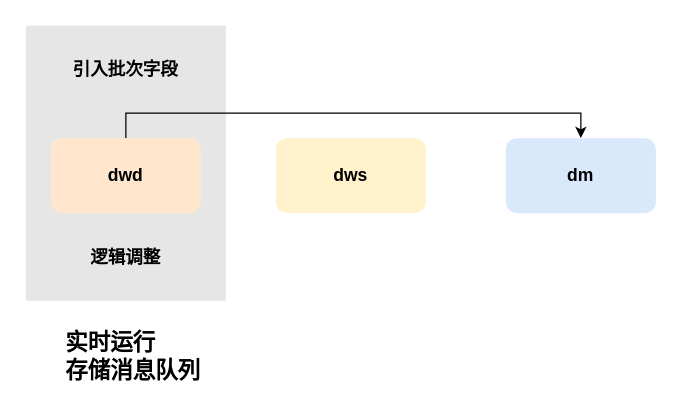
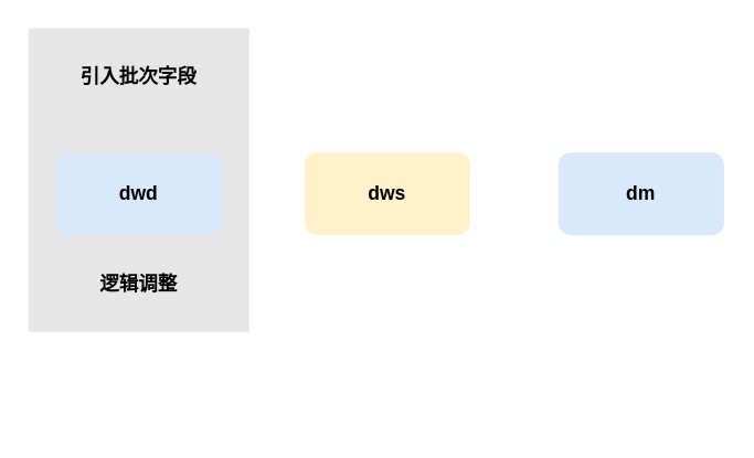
  <mxCell id="0" />
  <mxCell id="1" parent="0" />
  <mxCell id="2" value="" style="rounded=0;whiteSpace=wrap;html=1;strokeColor=none;fillColor=#E6E6E6;" vertex="1" parent="1"><mxGeometry x="20" y="20" width="160" height="220" as="geometry" /></mxCell>
  <mxCell id="3" value="&lt;h3&gt;dws&lt;/h3&gt;" style="rounded=1;whiteSpace=wrap;html=1;fillColor=#fff2cc;strokeColor=none;" vertex="1" parent="1"><mxGeometry x="220" y="110" width="120" height="60" as="geometry" /></mxCell>
  <mxCell id="4" value="&lt;h3&gt;dm&lt;/h3&gt;" style="rounded=1;whiteSpace=wrap;html=1;fillColor=#dae8fc;strokeColor=none;" vertex="1" parent="1"><mxGeometry x="404" y="110" width="120" height="60" as="geometry" /></mxCell>
- <mxCell id="5" style="edgeStyle=orthogonalEdgeStyle;rounded=0;orthogonalLoop=1;jettySize=auto;html=1;exitX=0.5;exitY=0;exitDx=0;exitDy=0;entryX=0.5;entryY=0;entryDx=0;entryDy=0;" edge="1" parent="1" source="6" target="4"><mxGeometry relative="1" as="geometry" /></mxCell>
- <mxCell id="6" value="&lt;h3&gt;dwd&lt;/h3&gt;" style="rounded=1;whiteSpace=wrap;html=1;fillColor=#ffe6cc;strokeColor=none;" vertex="1" parent="1"><mxGeometry x="40" y="110" width="120" height="60" as="geometry" /></mxCell>
- <mxCell id="7" value="&lt;h2&gt;实时运行&lt;br&gt;存储消息队列&lt;/h2&gt;" style="text;html=1;strokeColor=none;fillColor=none;align=left;verticalAlign=middle;whiteSpace=wrap;rounded=0;" vertex="1" parent="1"><mxGeometry x="50" y="260" width="120" height="50" as="geometry" /></mxCell>
+ <mxCell id="6" value="&lt;h3&gt;dwd&lt;/h3&gt;" style="rounded=1;whiteSpace=wrap;html=1;fillColor=#dae8fc;strokeColor=none;" vertex="1" parent="1"><mxGeometry x="40" y="110" width="120" height="60" as="geometry" /></mxCell>
  <mxCell id="8" value="&lt;h3&gt;逻辑调整&lt;/h3&gt;" style="text;html=1;strokeColor=none;fillColor=none;align=center;verticalAlign=middle;whiteSpace=wrap;rounded=0;" vertex="1" parent="1"><mxGeometry x="60" y="190" width="80" height="30" as="geometry" /></mxCell>
  <mxCell id="9" value="&lt;h3&gt;引入批次字段&lt;/h3&gt;" style="text;html=1;strokeColor=none;fillColor=none;align=center;verticalAlign=middle;whiteSpace=wrap;rounded=0;" vertex="1" parent="1"><mxGeometry x="50" y="40" width="100" height="30" as="geometry" /></mxCell>
